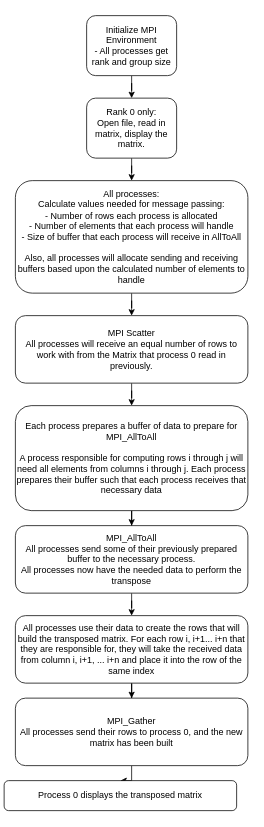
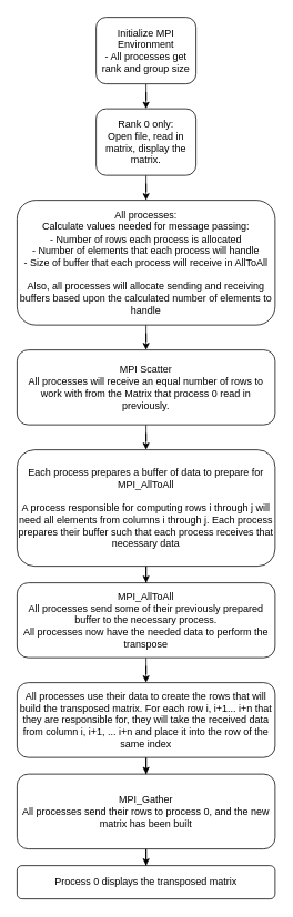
  <mxCell id="0" />
  <mxCell id="1" parent="0" />
  <mxCell id="2" value="" style="edgeStyle=orthogonalEdgeStyle;rounded=0;orthogonalLoop=1;jettySize=auto;html=1;" edge="1" parent="1" source="3" target="5"><mxGeometry relative="1" as="geometry" /></mxCell>
  <mxCell id="3" value="&lt;div&gt;Initialize MPI Environment&lt;/div&gt;&lt;div&gt;- All processes get rank and group size&lt;br&gt;&lt;/div&gt;" style="rounded=1;whiteSpace=wrap;html=1;" vertex="1" parent="1"><mxGeometry x="115" y="20" width="120" height="80" as="geometry" /></mxCell>
  <mxCell id="4" value="" style="edgeStyle=orthogonalEdgeStyle;rounded=0;orthogonalLoop=1;jettySize=auto;html=1;" edge="1" parent="1" source="5" target="7"><mxGeometry relative="1" as="geometry" /></mxCell>
  <mxCell id="5" value="&lt;div&gt;Rank 0 only:&lt;/div&gt;&lt;div&gt;Open file, read in matrix, display the matrix.&lt;br&gt;&lt;/div&gt;" style="rounded=1;whiteSpace=wrap;html=1;" vertex="1" parent="1"><mxGeometry x="115" y="130" width="120" height="80" as="geometry" /></mxCell>
  <mxCell id="6" value="" style="edgeStyle=orthogonalEdgeStyle;rounded=0;orthogonalLoop=1;jettySize=auto;html=1;" edge="1" parent="1" source="7" target="9"><mxGeometry relative="1" as="geometry" /></mxCell>
  <mxCell id="7" value="&lt;div&gt;All processes:&lt;/div&gt;&lt;div&gt;Calculate values needed for message passing:&lt;/div&gt;&lt;div&gt;- Number of rows each process is allocated&lt;/div&gt;&lt;div&gt;- Number of elements that each process will handle&lt;/div&gt;&lt;div&gt;- Size of buffer that each process will receive in AllToAll&lt;/div&gt;&lt;div&gt;&lt;br&gt;&lt;/div&gt;&lt;div&gt;Also, all processes will allocate sending and receiving buffers based upon the calculated number of elements to handle&lt;br&gt;&lt;/div&gt;" style="rounded=1;whiteSpace=wrap;html=1;" vertex="1" parent="1"><mxGeometry x="20" y="240" width="310" height="150" as="geometry" /></mxCell>
  <mxCell id="8" value="" style="edgeStyle=orthogonalEdgeStyle;rounded=0;orthogonalLoop=1;jettySize=auto;html=1;" edge="1" parent="1" source="9" target="11"><mxGeometry relative="1" as="geometry" /></mxCell>
  <mxCell id="9" value="&lt;div&gt;MPI Scatter&lt;/div&gt;&lt;div&gt;All processes will receive an equal number of rows to work with from the Matrix that process 0 read in previously.&lt;br&gt;&lt;/div&gt;" style="rounded=1;whiteSpace=wrap;html=1;" vertex="1" parent="1"><mxGeometry x="20" y="420" width="310" height="90" as="geometry" /></mxCell>
  <mxCell id="10" value="" style="edgeStyle=orthogonalEdgeStyle;rounded=0;orthogonalLoop=1;jettySize=auto;html=1;" edge="1" parent="1" source="11" target="13"><mxGeometry relative="1" as="geometry" /></mxCell>
  <mxCell id="11" value="&lt;div&gt;Each process prepares a buffer of data to prepare for MPI_AllToAll&lt;br&gt;&lt;/div&gt;&lt;div&gt;&lt;br&gt;&lt;/div&gt;&lt;div&gt;A process responsible for computing rows i through j will need all elements from columns i through j. Each process prepares their buffer such that each process receives that necessary data&lt;br&gt;&lt;/div&gt;" style="rounded=1;whiteSpace=wrap;html=1;" vertex="1" parent="1"><mxGeometry x="20" y="540" width="310" height="140" as="geometry" /></mxCell>
  <mxCell id="12" value="" style="edgeStyle=orthogonalEdgeStyle;rounded=0;orthogonalLoop=1;jettySize=auto;html=1;" edge="1" parent="1" source="13" target="15"><mxGeometry relative="1" as="geometry" /></mxCell>
  <mxCell id="13" value="&lt;div&gt;MPI_AllToAll&lt;/div&gt;&lt;div&gt;All processes send some of their previously prepared buffer to the necessary process.&lt;/div&gt;&lt;div&gt;All processes now have the needed data to perform the transpose&lt;br&gt;&lt;/div&gt;" style="rounded=1;whiteSpace=wrap;html=1;" vertex="1" parent="1"><mxGeometry x="20" y="700" width="310" height="90" as="geometry" /></mxCell>
  <mxCell id="14" value="" style="edgeStyle=orthogonalEdgeStyle;rounded=0;orthogonalLoop=1;jettySize=auto;html=1;" edge="1" parent="1" source="15" target="17"><mxGeometry relative="1" as="geometry" /></mxCell>
  <mxCell id="15" value="All processes use their data to create the rows that will build the transposed matrix. For each row i, i+1... i+n that they are responsible for, they will take the received data from column i, i+1, ... i+n and place it into the row of the same index" style="rounded=1;whiteSpace=wrap;html=1;" vertex="1" parent="1"><mxGeometry x="20" y="820" width="310" height="90" as="geometry" /></mxCell>
  <mxCell id="16" value="" style="edgeStyle=orthogonalEdgeStyle;rounded=0;orthogonalLoop=1;jettySize=auto;html=1;" edge="1" parent="1" source="17" target="18"><mxGeometry relative="1" as="geometry" /></mxCell>
  <mxCell id="17" value="&lt;div&gt;MPI_Gather&lt;/div&gt;&lt;div&gt;All processes send their rows to process 0, and the new matrix has been built&lt;br&gt;&lt;/div&gt;" style="rounded=1;whiteSpace=wrap;html=1;" vertex="1" parent="1"><mxGeometry x="20" y="930" width="310" height="90" as="geometry" /></mxCell>
- <mxCell id="18" value="Process 0 displays the transposed matrix" style="rounded=1;whiteSpace=wrap;html=1;" vertex="1" parent="1"><mxGeometry x="5" y="1040" width="310" height="40" as="geometry" /></mxCell>
+ <mxCell id="18" value="Process 0 displays the transposed matrix" style="rounded=1;whiteSpace=wrap;html=1;" vertex="1" parent="1"><mxGeometry x="20" y="1040" width="310" height="40" as="geometry" /></mxCell>
